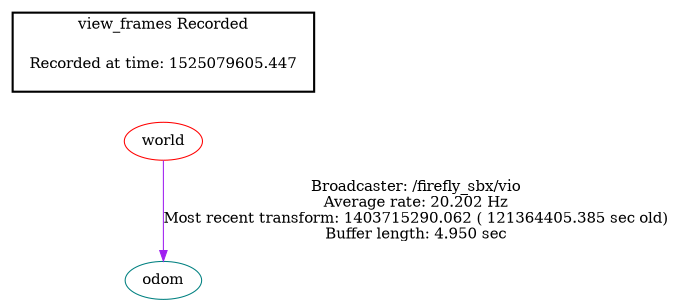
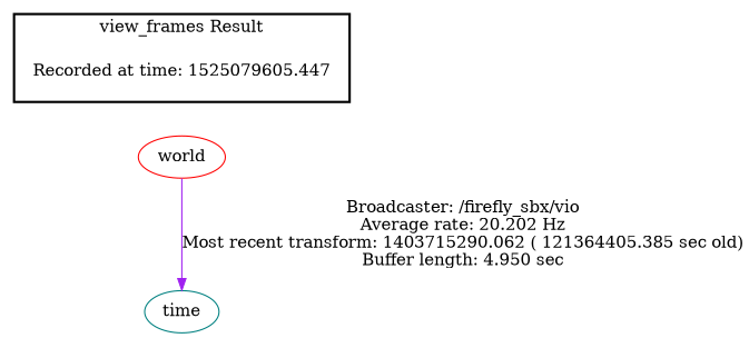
  digraph {
    node [color=teal]
    n1 [label="Recorded at time: 1525079605.447" shape=plaintext]
    world [color=red]
-   odom
+   odom [label=time]
    subgraph cluster_1 {
      color=black
-     label="view_frames Recorded"
+     label="view_frames Result"
      style=bold
      n1
    }
    n1 -> world [style=invis]
    world -> odom [color=purple label="Broadcaster: /firefly_sbx/vio\nAverage rate: 20.202 Hz\nMost recent transform: 1403715290.062 ( 121364405.385 sec old)\nBuffer length: 4.950 sec\n"]
  }
